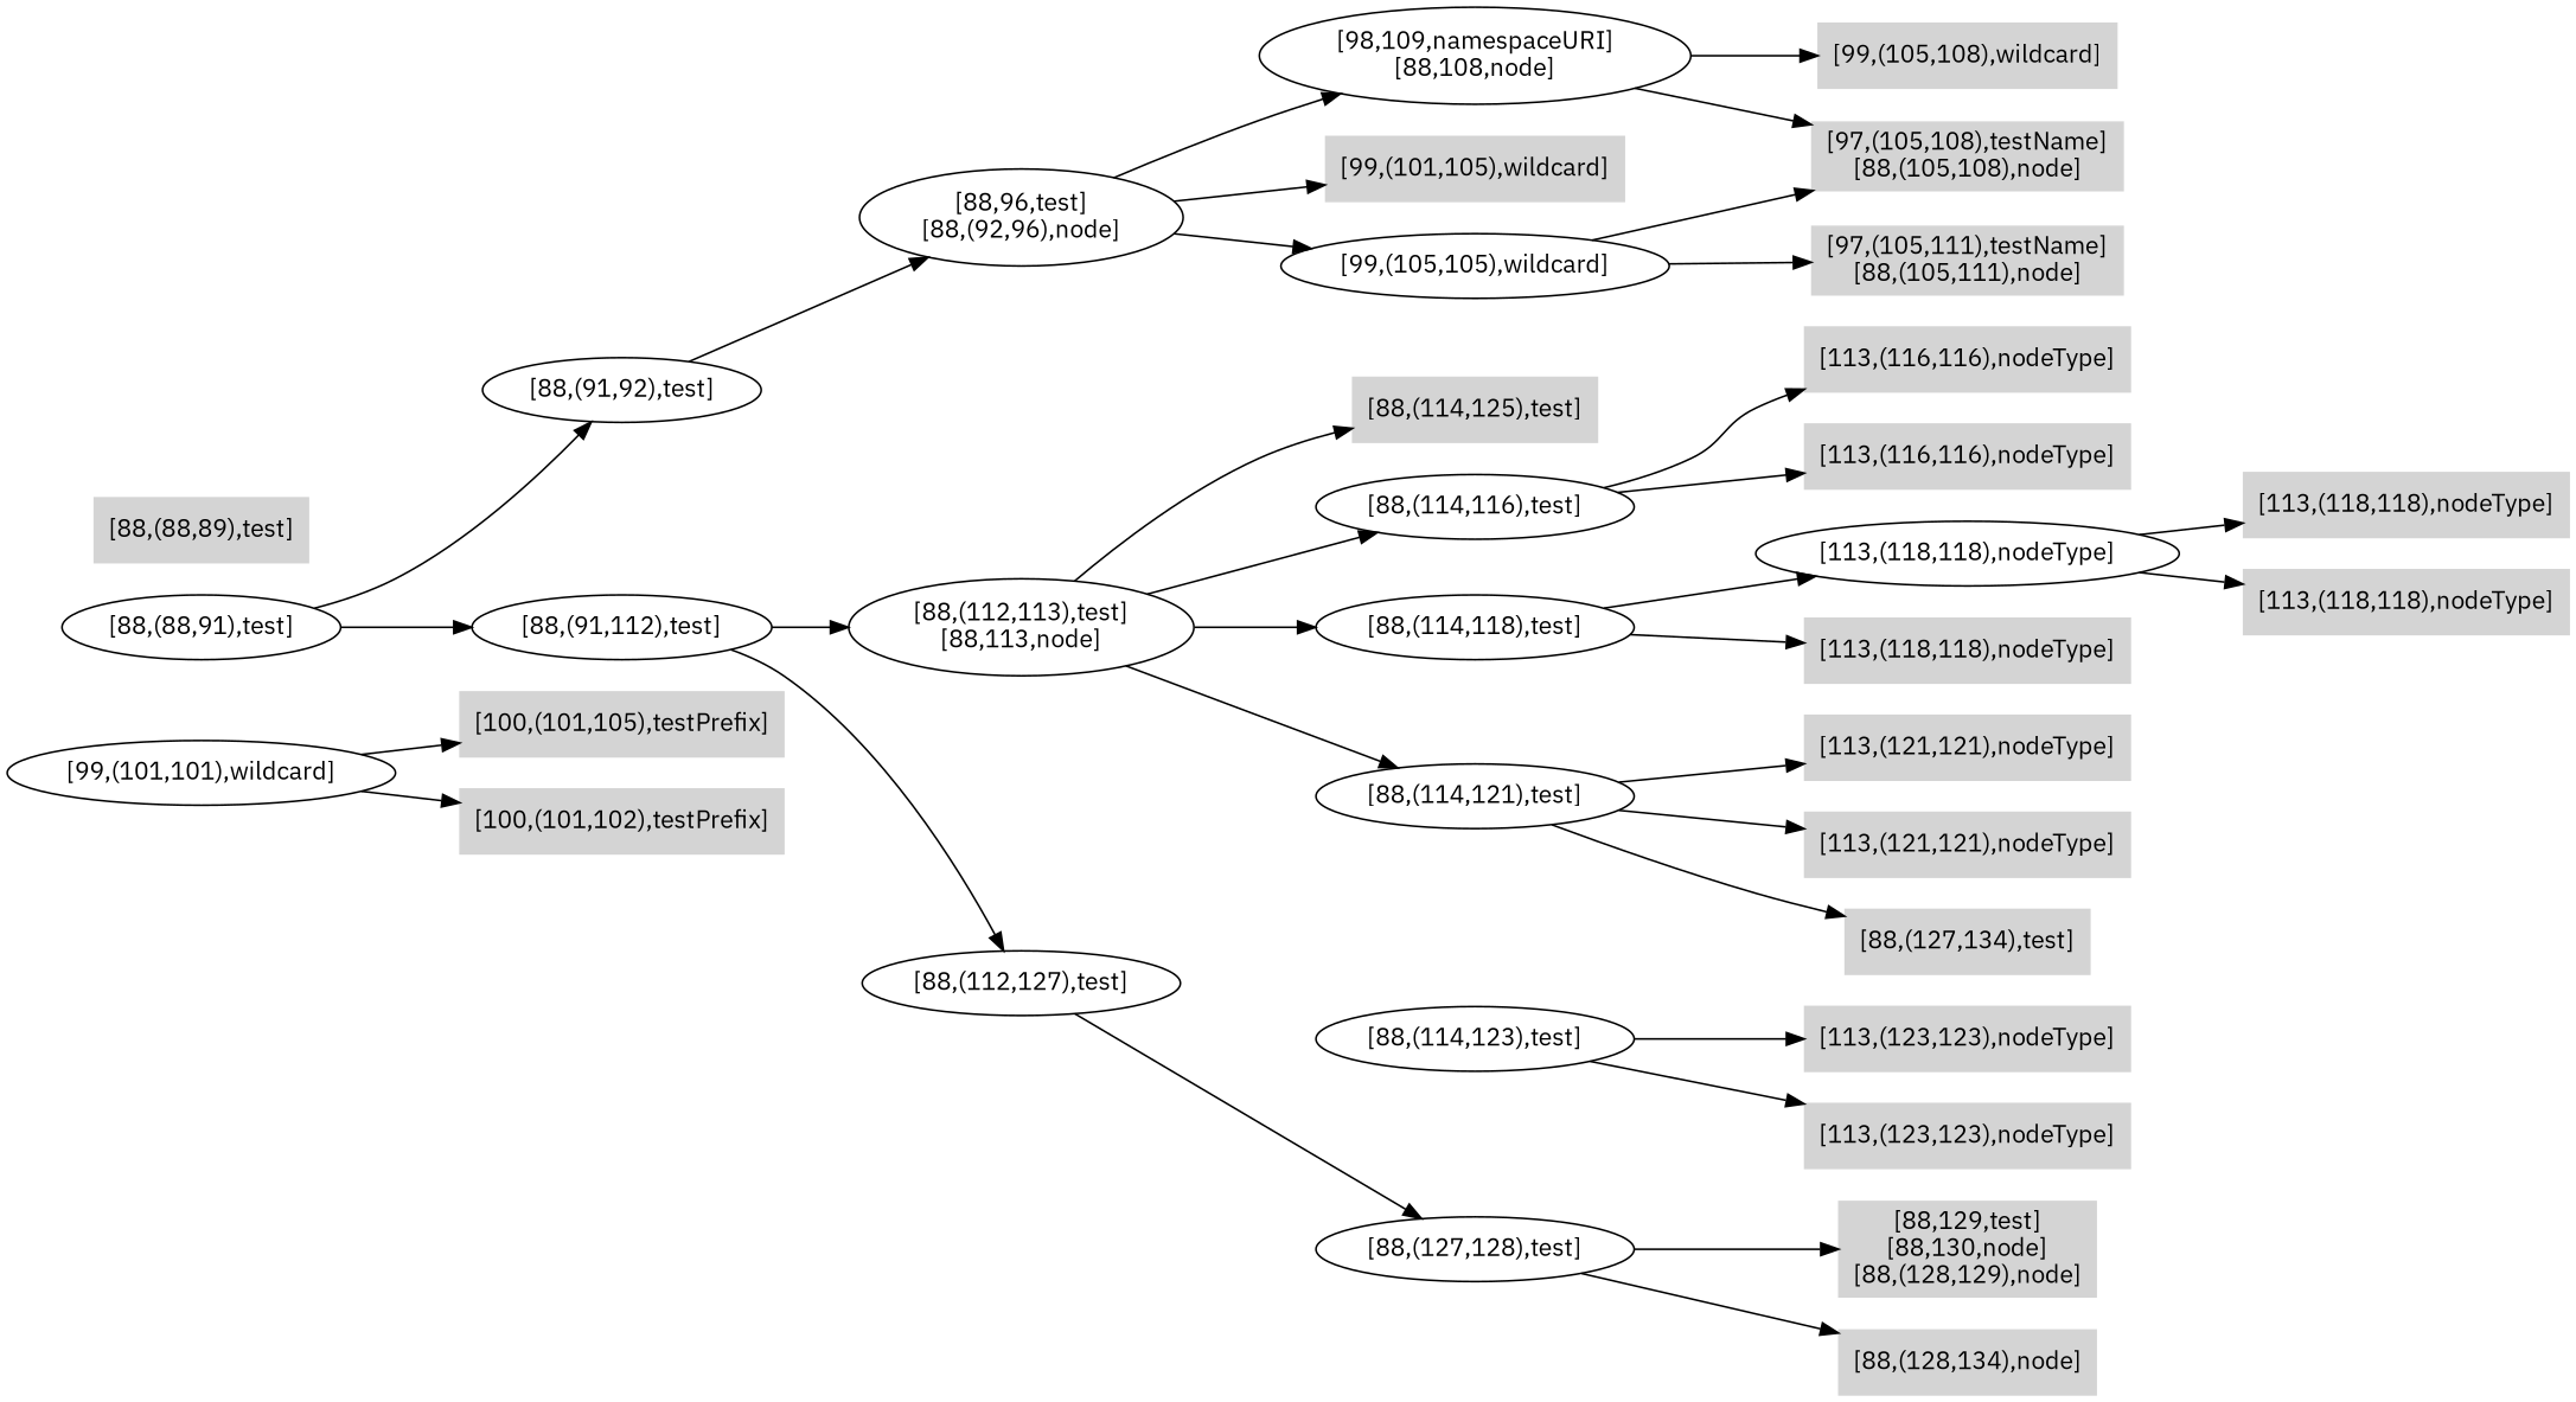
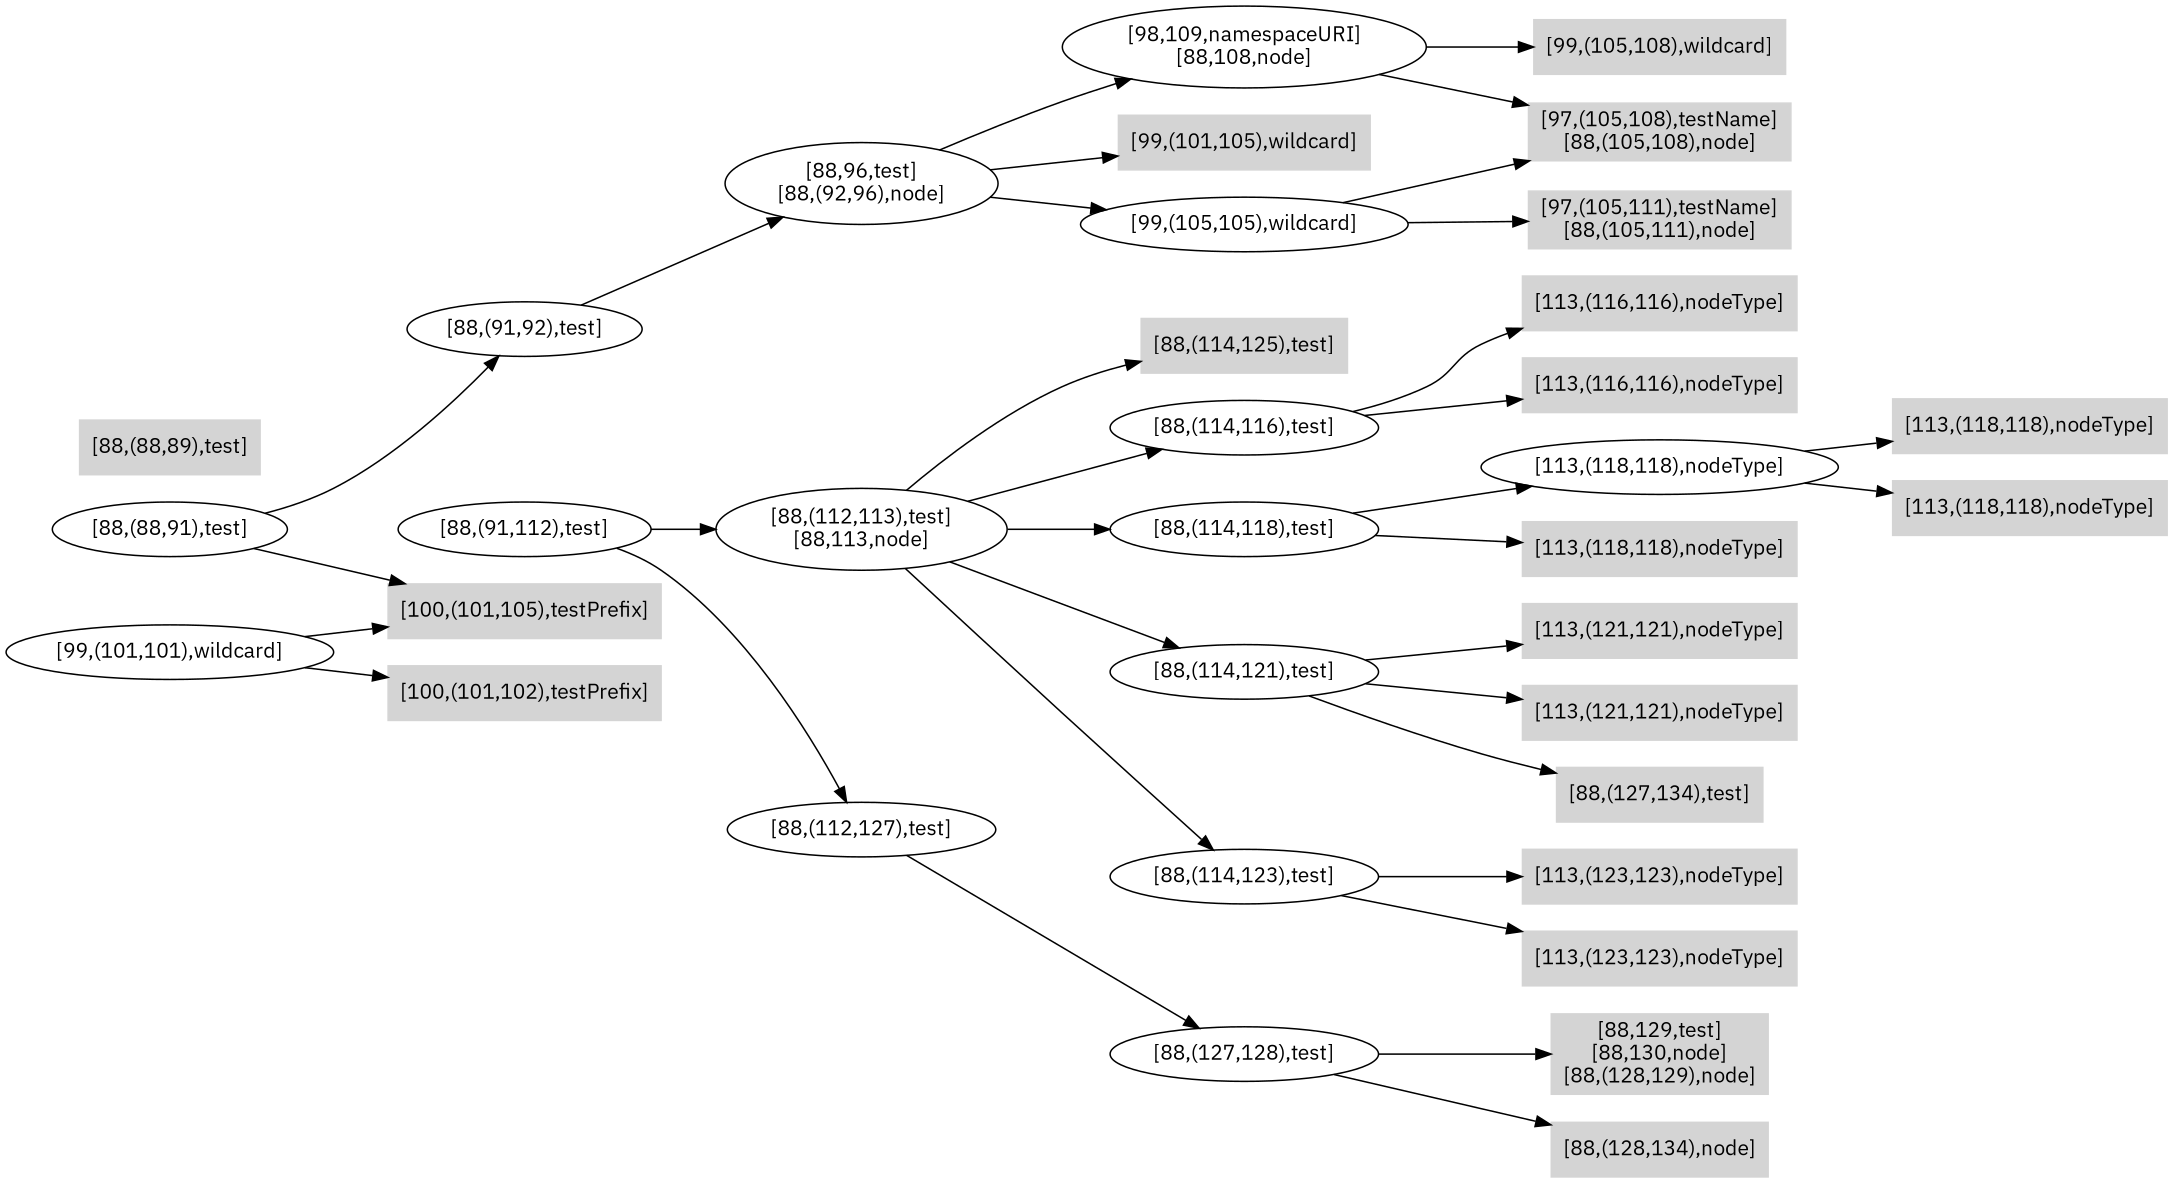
  digraph {
    fontname="IBM Plex Sans"
    rankdir=LR
    node [color=".0 .0 .83" fontname="IBM Plex Sans" shape=box style=filled]
    edge [fontname="IBM Plex Sans"]
    n1 [label="[88,129,test]\n[88,130,node]\n[88,(128,129),node]"]
    n2 [label="[88,(128,134),node]"]
    n3 [label="[88,(114,125),test]"]
    n4 [label="[113,(116,116),nodeType]"]
    n5 [label="[113,(116,116),nodeType]"]
    n6 [label="[88,(114,116),test]" color="" shape="" style=""]
    n7 [label="[113,(118,118),nodeType]"]
    n8 [label="[113,(118,118),nodeType]"]
    n9 [label="[113,(118,118),nodeType]" color="" shape="" style=""]
    n10 [label="[113,(118,118),nodeType]"]
    n11 [label="[88,(114,118),test]" color="" shape="" style=""]
    n12 [label="[113,(121,121),nodeType]"]
    n13 [label="[113,(121,121),nodeType]"]
    n14 [label="[88,(114,121),test]" color="" shape="" style=""]
    n15 [label="[88,(127,134),test]"]
    n16 [label="[113,(123,123),nodeType]"]
    n17 [label="[113,(123,123),nodeType]"]
    n18 [label="[88,(114,123),test]" color="" shape="" style=""]
    n19 [label="[88,(112,113),test]\n[88,113,node]" color="" shape="" style=""]
    n20 [label="[97,(105,108),testName]\n[88,(105,108),node]"]
    n21 [label="[99,(105,108),wildcard]"]
    n22 [label="[98,109,namespaceURI]\n[88,108,node]" color="" shape="" style=""]
    n23 [label="[97,(105,111),testName]\n[88,(105,111),node]"]
    n24 [label="[100,(101,102),testPrefix]"]
    n25 [label="[100,(101,105),testPrefix]"]
    n26 [label="[99,(101,101),wildcard]" color="" shape="" style=""]
    n27 [label="[99,(101,105),wildcard]"]
    n28 [label="[99,(105,105),wildcard]" color="" shape="" style=""]
    n29 [label="[88,96,test]\n[88,(92,96),node]" color="" shape="" style=""]
    n30 [label="[88,(88,89),test]"]
    n31 [label="[88,(91,92),test]" color="" shape="" style=""]
    n32 [label="[88,(127,128),test]" color="" shape="" style=""]
    n33 [label="[88,(112,127),test]" color="" shape="" style=""]
    n34 [label="[88,(91,112),test]" color="" shape="" style=""]
    n35 [label="[88,(88,91),test]" color="" shape="" style=""]
    n6 -> n4
    n6 -> n5
    n9 -> n7
    n9 -> n8
    n11 -> n9
    n11 -> n10
    n14 -> n12
    n14 -> n13
    n14 -> n15
    n18 -> n16
    n18 -> n17
    n19 -> n3
    n19 -> n6
    n19 -> n11
    n19 -> n14
+   n19 -> n18
    n22 -> n20
    n22 -> n21
    n26 -> n24
    n26 -> n25
    n28 -> n20
    n28 -> n23
    n29 -> n22
    n29 -> n27
    n29 -> n28
    n31 -> n29
    n32 -> n1
    n32 -> n2
    n33 -> n32
    n34 -> n19
    n34 -> n33
    n35 -> n31
-   n35 -> n34
+   n35 -> n25
  }
